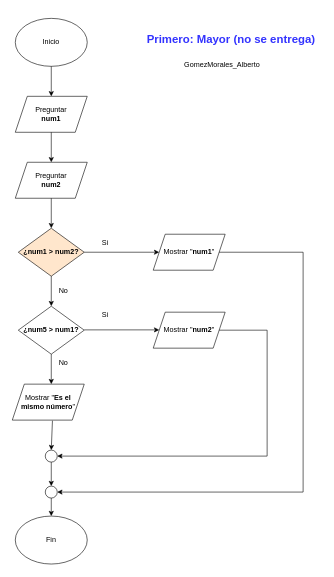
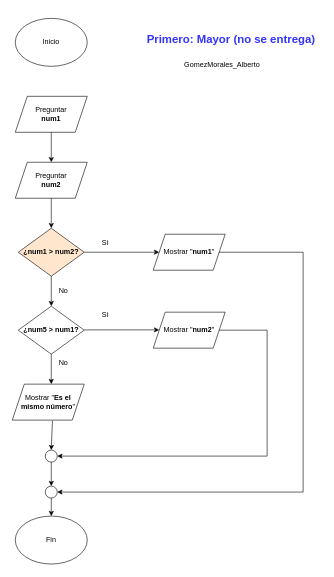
  <mxCell id="0" />
  <mxCell id="1" parent="0" />
  <mxCell id="2" value="Inicio" style="ellipse;whiteSpace=wrap;html=1;" vertex="1" parent="1"><mxGeometry x="25" y="30" width="120" height="80" as="geometry" /></mxCell>
  <mxCell id="3" value="Preguntar&lt;br&gt;&lt;b&gt;num1&lt;/b&gt;" style="shape=parallelogram;perimeter=parallelogramPerimeter;whiteSpace=wrap;html=1;fixedSize=1;" vertex="1" parent="1"><mxGeometry x="25" y="160" width="120" height="60" as="geometry" /></mxCell>
  <mxCell id="4" value="Preguntar&lt;br&gt;&lt;b&gt;num2&lt;/b&gt;" style="shape=parallelogram;perimeter=parallelogramPerimeter;whiteSpace=wrap;html=1;fixedSize=1;" vertex="1" parent="1"><mxGeometry x="25" y="270" width="120" height="60" as="geometry" /></mxCell>
  <mxCell id="5" value="&lt;b&gt;¿num1 &amp;gt; num2?&lt;/b&gt;" style="rhombus;whiteSpace=wrap;html=1;fillColor=#ffe6cc;" vertex="1" parent="1"><mxGeometry x="30" y="380" width="110" height="80" as="geometry" /></mxCell>
  <mxCell id="6" value="" style="endArrow=classic;html=1;rounded=0;exitX=0.5;exitY=1;exitDx=0;exitDy=0;entryX=0.5;entryY=0;entryDx=0;entryDy=0;" edge="1" parent="1" source="3" target="4"><mxGeometry width="50" height="50" relative="1" as="geometry"><mxPoint x="205" y="560" as="sourcePoint" /><mxPoint x="255" y="510" as="targetPoint" /></mxGeometry></mxCell>
  <mxCell id="7" value="" style="endArrow=classic;html=1;rounded=0;exitX=0.5;exitY=1;exitDx=0;exitDy=0;" edge="1" parent="1" source="4" target="5"><mxGeometry width="50" height="50" relative="1" as="geometry"><mxPoint x="205" y="560" as="sourcePoint" /><mxPoint x="255" y="510" as="targetPoint" /></mxGeometry></mxCell>
- <mxCell id="8" value="" style="endArrow=classic;html=1;rounded=0;exitX=0.5;exitY=1;exitDx=0;exitDy=0;" edge="1" parent="1" source="2" target="3"><mxGeometry width="50" height="50" relative="1" as="geometry"><mxPoint x="205" y="360" as="sourcePoint" /><mxPoint x="255" y="310" as="targetPoint" /></mxGeometry></mxCell>
  <mxCell id="9" value="No" style="text;html=1;align=center;verticalAlign=middle;resizable=0;points=[];autosize=1;strokeColor=none;fillColor=none;" vertex="1" parent="1"><mxGeometry x="85" y="470" width="40" height="30" as="geometry" /></mxCell>
  <mxCell id="10" value="" style="endArrow=classic;html=1;rounded=0;exitX=0.5;exitY=1;exitDx=0;exitDy=0;entryX=0.5;entryY=0;entryDx=0;entryDy=0;" edge="1" parent="1" source="5" target="11"><mxGeometry width="50" height="50" relative="1" as="geometry"><mxPoint x="205" y="660" as="sourcePoint" /><mxPoint x="85" y="540" as="targetPoint" /></mxGeometry></mxCell>
  <mxCell id="11" value="&lt;b&gt;¿num5 &amp;gt; num1?&lt;br&gt;&lt;/b&gt;" style="rhombus;whiteSpace=wrap;html=1;" vertex="1" parent="1"><mxGeometry x="30" y="510" width="110" height="80" as="geometry" /></mxCell>
  <mxCell id="12" value="" style="endArrow=classic;html=1;rounded=0;exitX=0.5;exitY=1;exitDx=0;exitDy=0;entryX=0.5;entryY=0;entryDx=0;entryDy=0;" edge="1" parent="1"><mxGeometry width="50" height="50" relative="1" as="geometry"><mxPoint x="85" y="590" as="sourcePoint" /><mxPoint x="85" y="640" as="targetPoint" /></mxGeometry></mxCell>
  <mxCell id="13" value="No" style="text;html=1;align=center;verticalAlign=middle;resizable=0;points=[];autosize=1;strokeColor=none;fillColor=none;" vertex="1" parent="1"><mxGeometry x="85" y="590" width="40" height="30" as="geometry" /></mxCell>
  <mxCell id="14" value="" style="endArrow=classic;html=1;rounded=0;exitX=1;exitY=0.5;exitDx=0;exitDy=0;" edge="1" parent="1" source="5"><mxGeometry width="50" height="50" relative="1" as="geometry"><mxPoint x="205" y="560" as="sourcePoint" /><mxPoint x="265" y="420" as="targetPoint" /></mxGeometry></mxCell>
  <mxCell id="15" value="Si" style="text;html=1;strokeColor=none;fillColor=none;align=center;verticalAlign=middle;whiteSpace=wrap;rounded=0;" vertex="1" parent="1"><mxGeometry x="145" y="390" width="60" height="30" as="geometry" /></mxCell>
  <mxCell id="16" value="Si" style="text;html=1;strokeColor=none;fillColor=none;align=center;verticalAlign=middle;whiteSpace=wrap;rounded=0;" vertex="1" parent="1"><mxGeometry x="145" y="510" width="60" height="30" as="geometry" /></mxCell>
  <mxCell id="17" value="" style="endArrow=classic;html=1;rounded=0;exitX=1;exitY=0.5;exitDx=0;exitDy=0;" edge="1" parent="1"><mxGeometry width="50" height="50" relative="1" as="geometry"><mxPoint x="140" y="549.5" as="sourcePoint" /><mxPoint x="265" y="549.5" as="targetPoint" /></mxGeometry></mxCell>
  <mxCell id="18" value="Mostrar &quot;&lt;b&gt;Es el mismo número&lt;/b&gt;&quot;" style="shape=parallelogram;perimeter=parallelogramPerimeter;whiteSpace=wrap;html=1;fixedSize=1;" vertex="1" parent="1"><mxGeometry x="20" y="640" width="120" height="60" as="geometry" /></mxCell>
  <mxCell id="19" value="Mostrar &quot;&lt;b&gt;num1&lt;/b&gt;&quot;" style="shape=parallelogram;perimeter=parallelogramPerimeter;whiteSpace=wrap;html=1;fixedSize=1;" vertex="1" parent="1"><mxGeometry x="255" y="390" width="120" height="60" as="geometry" /></mxCell>
  <mxCell id="20" value="Mostrar &quot;&lt;b&gt;num2&lt;/b&gt;&quot;" style="shape=parallelogram;perimeter=parallelogramPerimeter;whiteSpace=wrap;html=1;fixedSize=1;" vertex="1" parent="1"><mxGeometry x="255" y="520" width="120" height="60" as="geometry" /></mxCell>
  <mxCell id="21" value="" style="ellipse;whiteSpace=wrap;html=1;aspect=fixed;" vertex="1" parent="1"><mxGeometry x="75" y="750" width="20" height="20" as="geometry" /></mxCell>
  <mxCell id="22" value="" style="ellipse;whiteSpace=wrap;html=1;aspect=fixed;" vertex="1" parent="1"><mxGeometry x="75" y="810" width="20" height="20" as="geometry" /></mxCell>
  <mxCell id="23" value="" style="endArrow=classic;html=1;rounded=0;exitX=0.558;exitY=1.017;exitDx=0;exitDy=0;exitPerimeter=0;entryX=0.5;entryY=0;entryDx=0;entryDy=0;" edge="1" parent="1" source="18" target="21"><mxGeometry width="50" height="50" relative="1" as="geometry"><mxPoint x="205" y="650" as="sourcePoint" /><mxPoint x="255" y="600" as="targetPoint" /></mxGeometry></mxCell>
  <mxCell id="24" value="" style="endArrow=classic;html=1;rounded=0;exitX=0.5;exitY=1;exitDx=0;exitDy=0;entryX=0.5;entryY=0;entryDx=0;entryDy=0;" edge="1" parent="1" source="21" target="22"><mxGeometry width="50" height="50" relative="1" as="geometry"><mxPoint x="205" y="650" as="sourcePoint" /><mxPoint x="255" y="600" as="targetPoint" /></mxGeometry></mxCell>
  <mxCell id="25" value="" style="endArrow=none;html=1;rounded=0;exitX=1;exitY=0.5;exitDx=0;exitDy=0;" edge="1" parent="1" source="19"><mxGeometry width="50" height="50" relative="1" as="geometry"><mxPoint x="445" y="440" as="sourcePoint" /><mxPoint x="505" y="420" as="targetPoint" /></mxGeometry></mxCell>
  <mxCell id="26" value="" style="endArrow=none;html=1;rounded=0;exitX=1;exitY=0.5;exitDx=0;exitDy=0;" edge="1" parent="1" source="20"><mxGeometry width="50" height="50" relative="1" as="geometry"><mxPoint x="385" y="565" as="sourcePoint" /><mxPoint x="445" y="550" as="targetPoint" /></mxGeometry></mxCell>
  <mxCell id="27" value="" style="endArrow=none;html=1;rounded=0;" edge="1" parent="1"><mxGeometry width="50" height="50" relative="1" as="geometry"><mxPoint x="505" y="820" as="sourcePoint" /><mxPoint x="505" y="420" as="targetPoint" /></mxGeometry></mxCell>
  <mxCell id="28" value="" style="endArrow=none;html=1;rounded=0;" edge="1" parent="1"><mxGeometry width="50" height="50" relative="1" as="geometry"><mxPoint x="445" y="760" as="sourcePoint" /><mxPoint x="445" y="550" as="targetPoint" /></mxGeometry></mxCell>
  <mxCell id="29" value="" style="endArrow=classic;html=1;rounded=0;entryX=1;entryY=0.5;entryDx=0;entryDy=0;" edge="1" parent="1" target="21"><mxGeometry width="50" height="50" relative="1" as="geometry"><mxPoint x="445" y="760" as="sourcePoint" /><mxPoint x="315" y="800" as="targetPoint" /></mxGeometry></mxCell>
  <mxCell id="30" value="" style="endArrow=classic;html=1;rounded=0;entryX=1;entryY=0.5;entryDx=0;entryDy=0;" edge="1" parent="1" target="22"><mxGeometry width="50" height="50" relative="1" as="geometry"><mxPoint x="505" y="820" as="sourcePoint" /><mxPoint x="315" y="800" as="targetPoint" /></mxGeometry></mxCell>
  <mxCell id="31" value="" style="endArrow=classic;html=1;rounded=0;exitX=0.5;exitY=1;exitDx=0;exitDy=0;" edge="1" parent="1" source="22"><mxGeometry width="50" height="50" relative="1" as="geometry"><mxPoint x="145" y="750" as="sourcePoint" /><mxPoint x="85" y="860" as="targetPoint" /></mxGeometry></mxCell>
  <mxCell id="32" value="Fin" style="ellipse;whiteSpace=wrap;html=1;" vertex="1" parent="1"><mxGeometry x="25" y="860" width="120" height="80" as="geometry" /></mxCell>
  <mxCell id="33" value="&lt;b&gt;&lt;font color=&quot;#3333ff&quot; style=&quot;font-size: 19px;&quot;&gt;Primero: Mayor (no se entrega)&lt;/font&gt;&lt;/b&gt;" style="text;html=1;strokeColor=none;fillColor=none;align=center;verticalAlign=middle;whiteSpace=wrap;rounded=0;" vertex="1" parent="1"><mxGeometry x="235" y="20" width="300" height="90" as="geometry" /></mxCell>
  <mxCell id="34" value="&lt;font color=&quot;#000000&quot; style=&quot;font-size: 12px;&quot;&gt;GomezMorales_Alberto&lt;/font&gt;" style="text;html=1;strokeColor=none;fillColor=none;align=center;verticalAlign=middle;whiteSpace=wrap;rounded=0;fontSize=19;fontColor=#3333FF;" vertex="1" parent="1"><mxGeometry x="295" y="90" width="150" height="30" as="geometry" /></mxCell>
